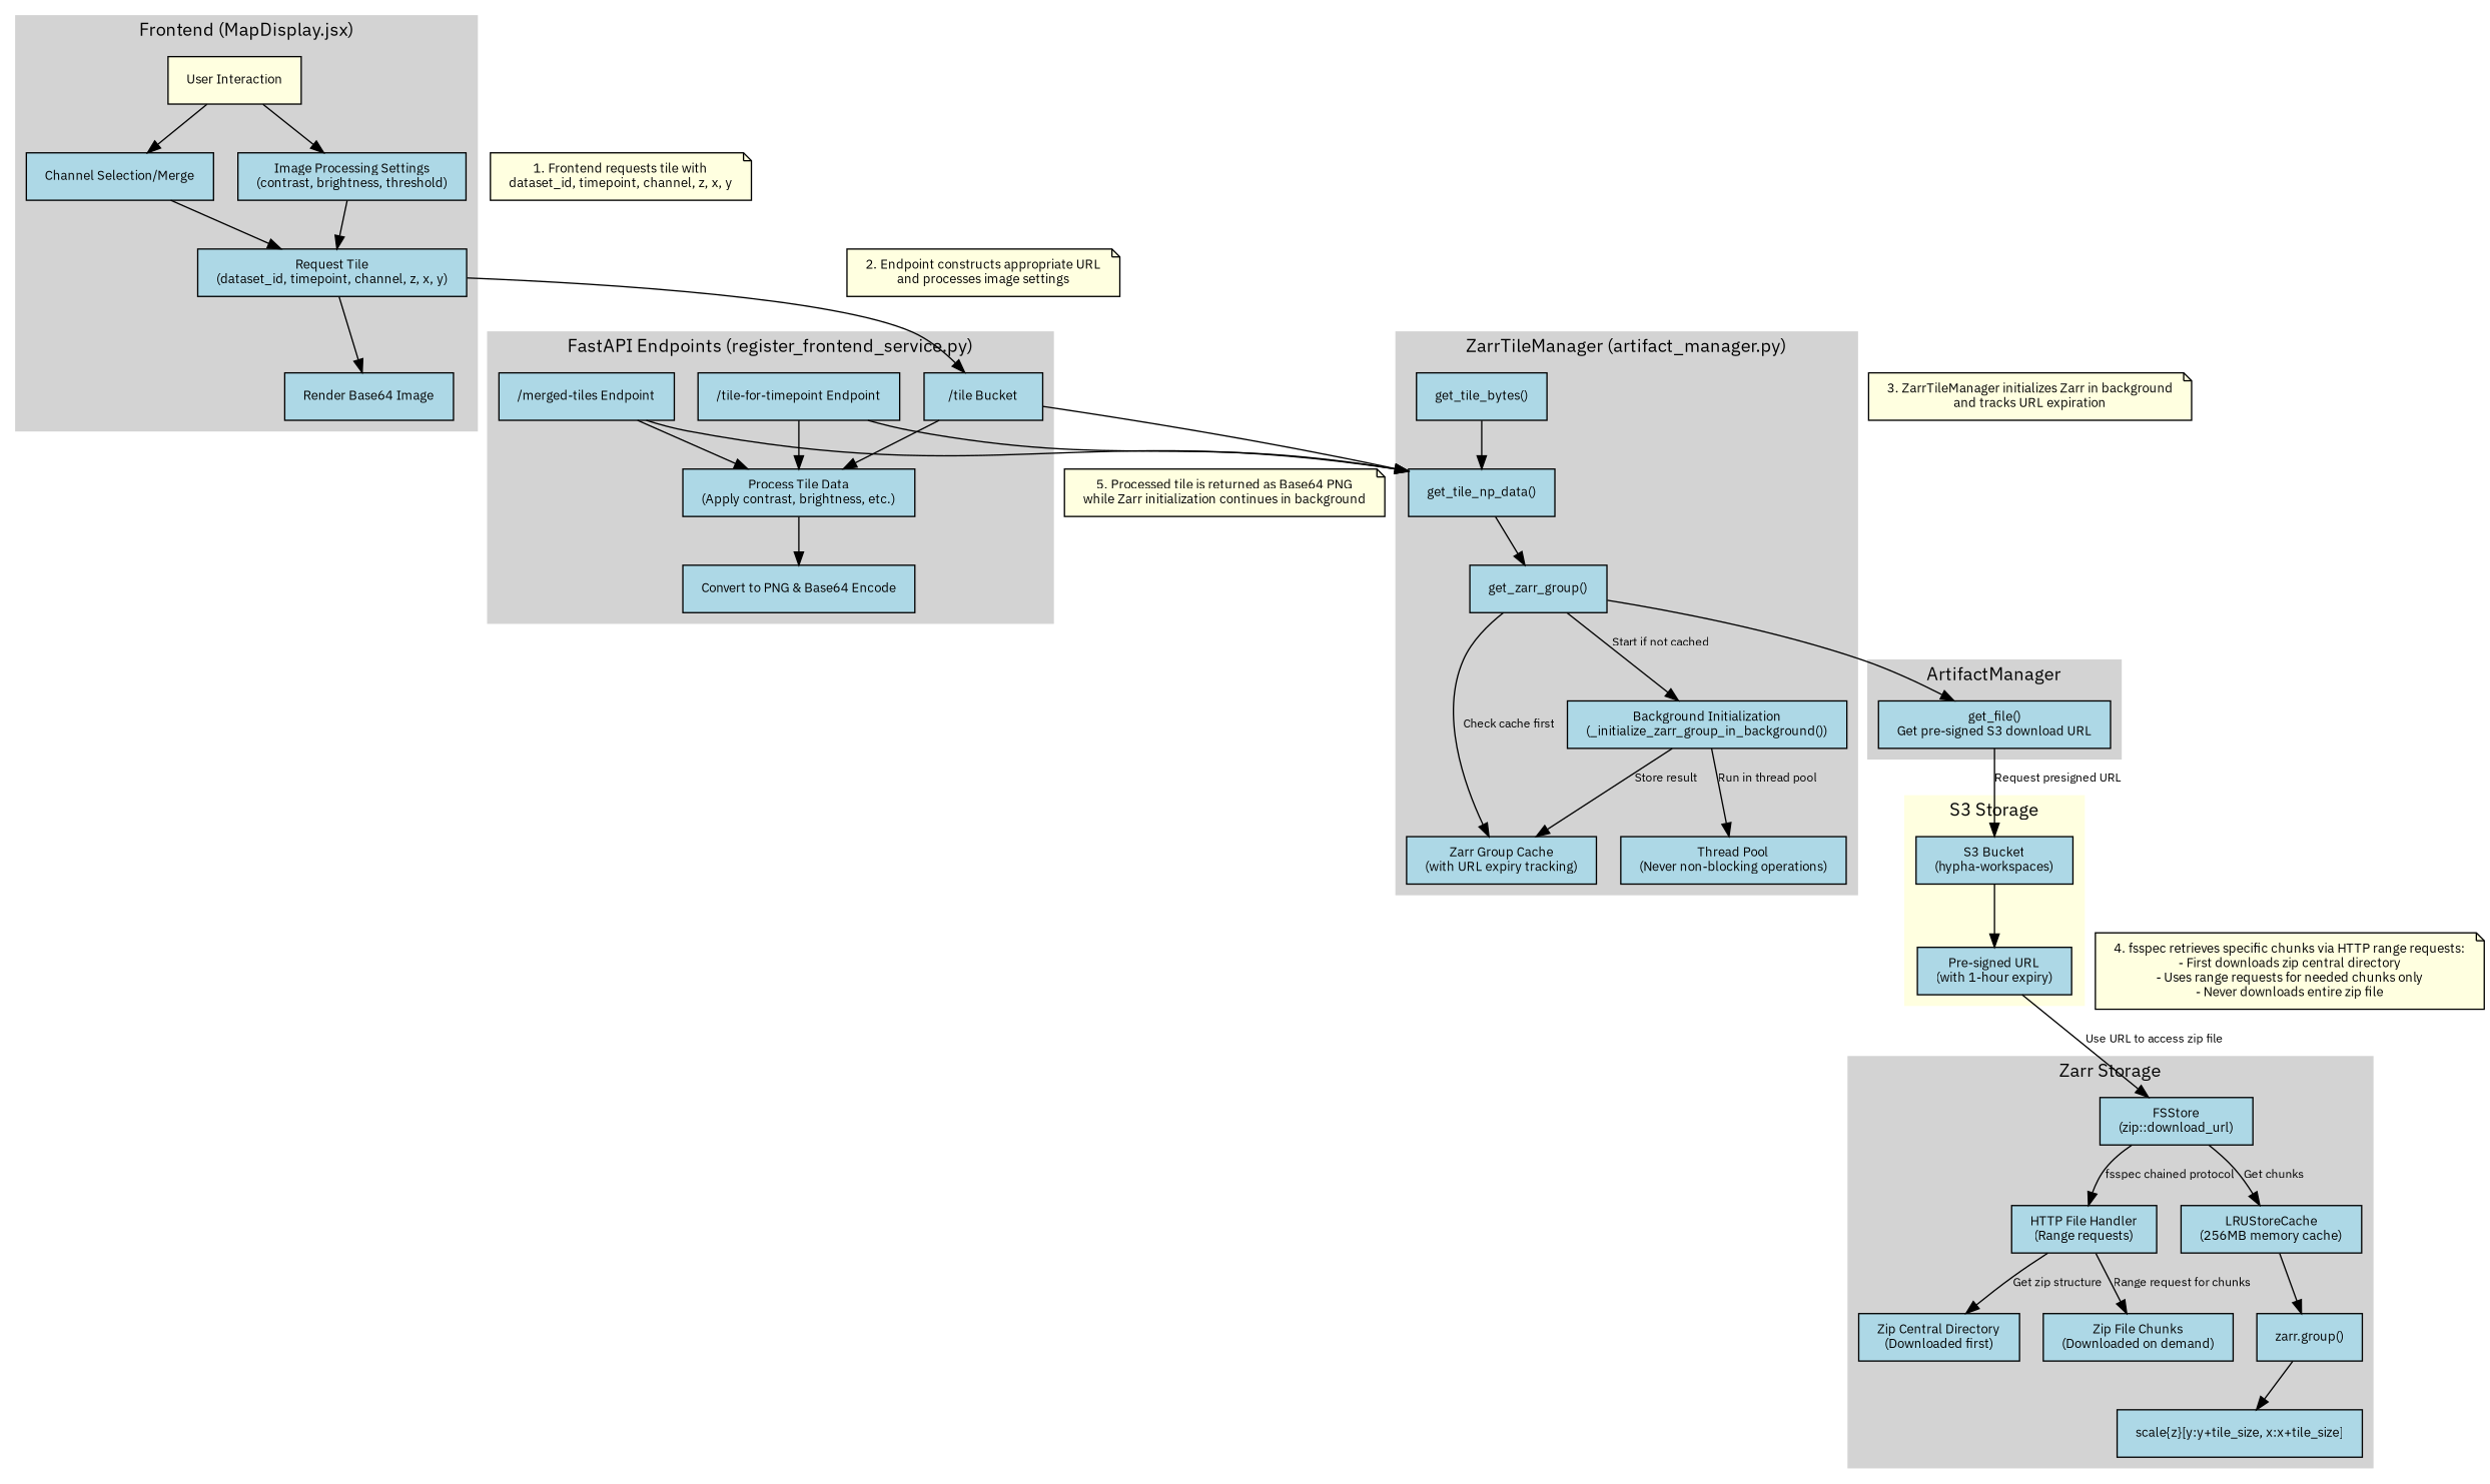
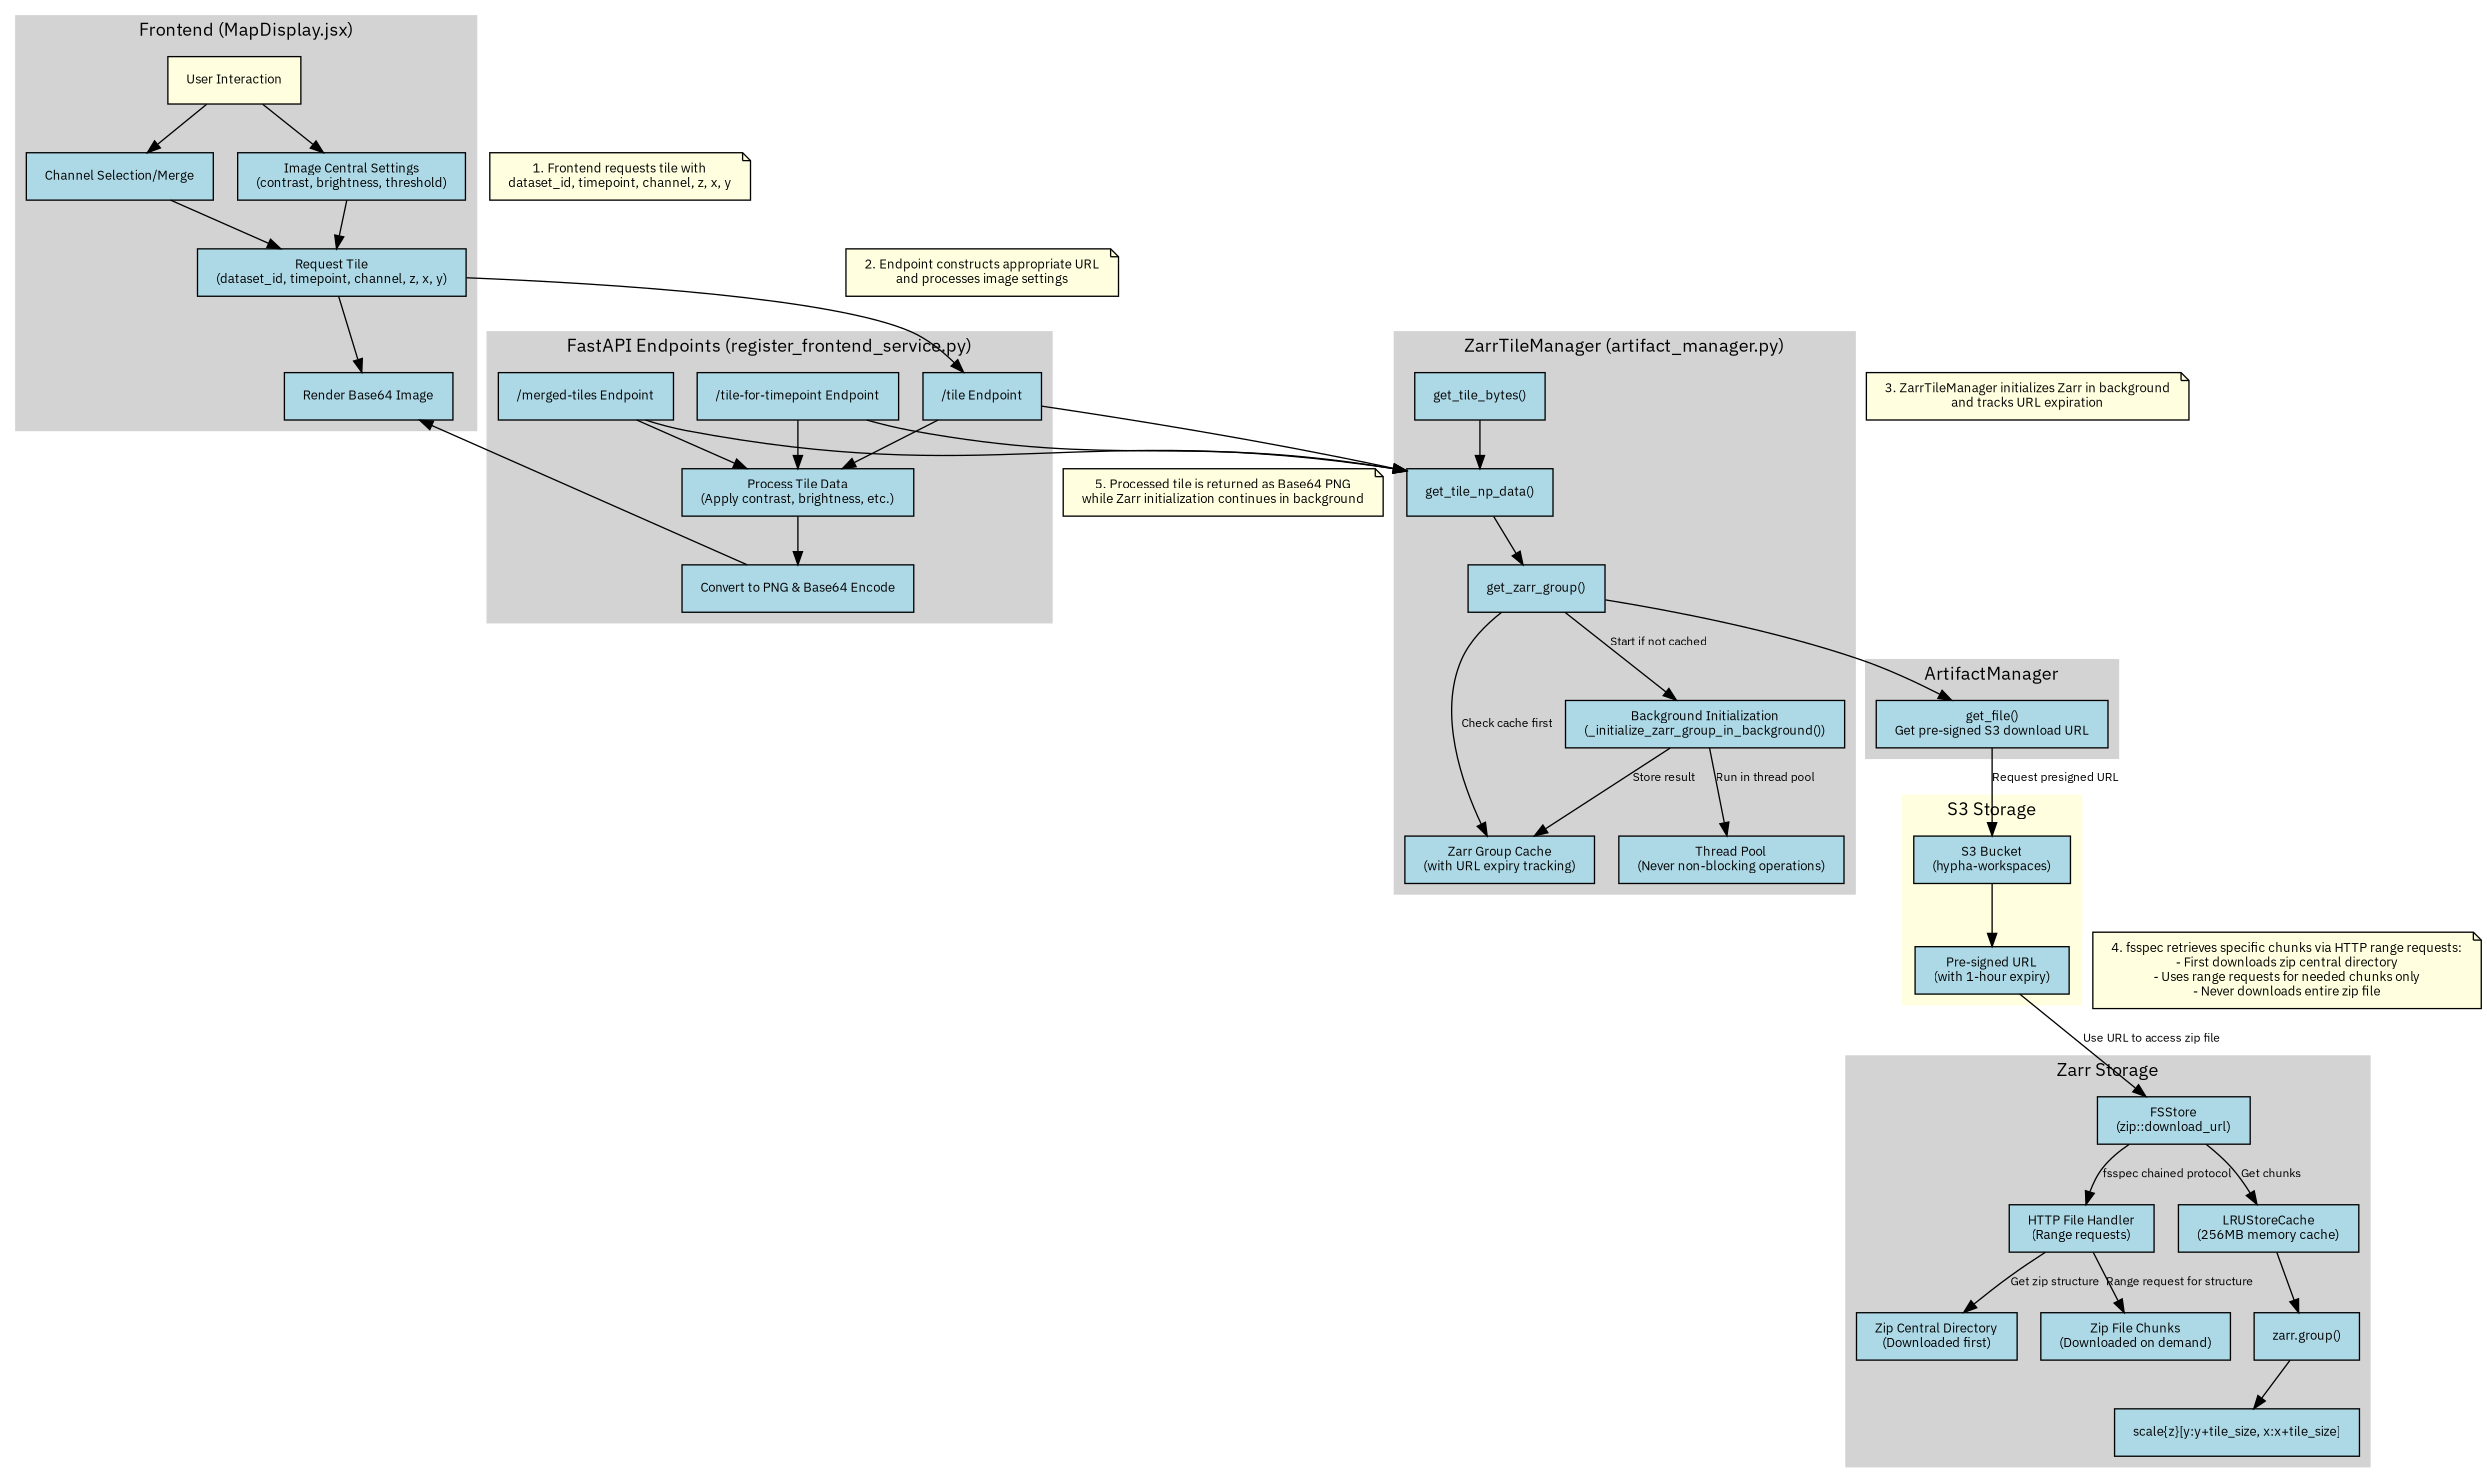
  digraph {
    fontname="IBM Plex Sans"
    rankdir=TB
    node [fillcolor=lightblue fontname="IBM Plex Sans" fontsize=10 margin="0.2,0.1" shape=box style=filled]
    edge [fontname="IBM Plex Sans" fontsize=9]
    n1 [fillcolor=lightyellow label="User Interaction"]
    n2 [label="Channel Selection/Merge"]
-   n3 [label="Image Processing Settings\n(contrast, brightness, threshold)"]
+   n3 [label="Image Central Settings\n(contrast, brightness, threshold)"]
    n4 [label="Request Tile\n(dataset_id, timepoint, channel, z, x, y)"]
    n5 [label="Render Base64 Image"]
-   n6 [label="/tile Bucket"]
+   n6 [label="/tile Endpoint"]
    n7 [label="Process Tile Data\n(Apply contrast, brightness, etc.)"]
    n8 [label="/merged-tiles Endpoint"]
    n9 [label="/tile-for-timepoint Endpoint"]
    n10 [label="Convert to PNG & Base64 Encode"]
    n11 [label="get_tile_bytes()"]
    n12 [label="get_tile_np_data()"]
    n13 [label="get_zarr_group()"]
    n14 [label="Zarr Group Cache\n(with URL expiry tracking)"]
    n15 [label="Background Initialization\n(_initialize_zarr_group_in_background())"]
    n16 [label="Thread Pool\n(Never non-blocking operations)"]
    n17 [label="get_file()\nGet pre-signed S3 download URL"]
    n18 [label="S3 Bucket\n(hypha-workspaces)"]
    n19 [label="Pre-signed URL\n(with 1-hour expiry)"]
    n20 [label="FSStore\n(zip::download_url)"]
    n21 [label="HTTP File Handler\n(Range requests)"]
    n22 [label="LRUStoreCache\n(256MB memory cache)"]
    n23 [label="Zip Central Directory\n(Downloaded first)"]
    n24 [label="Zip File Chunks\n(Downloaded on demand)"]
    n25 [label="zarr.group()"]
    n26 [label="scale{z}[y:y+tile_size, x:x+tile_size]"]
    n27 [fillcolor=lightyellow label="1. Frontend requests tile with\ndataset_id, timepoint, channel, z, x, y" shape=note]
    n28 [fillcolor=lightyellow label="2. Endpoint constructs appropriate URL\nand processes image settings" shape=note]
    n29 [fillcolor=lightyellow label="3. ZarrTileManager initializes Zarr in background\nand tracks URL expiration" shape=note]
    n30 [fillcolor=lightyellow label="4. fsspec retrieves specific chunks via HTTP range requests:\n- First downloads zip central directory\n- Uses range requests for needed chunks only\n- Never downloads entire zip file" shape=note]
    n31 [fillcolor=lightyellow label="5. Processed tile is returned as Base64 PNG\nwhile Zarr initialization continues in background" shape=note]
    subgraph cluster_1 {
      color=lightgrey
      label="Frontend (MapDisplay.jsx)"
      style=filled
      n1
      n2
      n3
      n4
      n5
    }
    subgraph cluster_2 {
      color=lightgrey
      label="FastAPI Endpoints (register_frontend_service.py)"
      style=filled
      n6
      n7
      n8
      n9
      n10
    }
    subgraph cluster_3 {
      color=lightgrey
      label="ZarrTileManager (artifact_manager.py)"
      style=filled
      n11
      n12
      n13
      n14
      n15
      n16
    }
    subgraph cluster_4 {
      color=lightgrey
      label=ArtifactManager
      style=filled
      n17
    }
    subgraph cluster_5 {
      color=lightyellow
      label="S3 Storage"
      style=filled
      n18
      n19
    }
    subgraph cluster_6 {
      color=lightgrey
      label="Zarr Storage"
      style=filled
      n20
      n21
      n22
      n23
      n24
      n25
      n26
    }
    n1 -> n2
    n1 -> n3
    n2 -> n4
    n3 -> n4
    n4 -> n5
    n4 -> n6
    n6 -> n7
    n6 -> n12
    n7 -> n10
    n8 -> n7
    n8 -> n12
    n9 -> n7
    n9 -> n12
+   n10 -> n5
    n11 -> n12
    n12 -> n13
    n13 -> n14 [label="Check cache first"]
    n13 -> n15 [label="Start if not cached"]
    n13 -> n17
    n15 -> n14 [label="Store result"]
    n15 -> n16 [label="Run in thread pool"]
    n17 -> n18 [label="Request presigned URL"]
    n18 -> n19
    n19 -> n20 [label="Use URL to access zip file"]
    n20 -> n21 [label="fsspec chained protocol"]
    n20 -> n22 [label="Get chunks"]
    n21 -> n23 [label="Get zip structure"]
-   n21 -> n24 [label="Range request for chunks"]
+   n21 -> n24 [label="Range request for structure"]
    n22 -> n25
    n25 -> n26
    n27 -> n4 [style=invis]
    n28 -> n6 [style=invis]
    n29 -> n12 [style=invis]
    n30 -> n20 [style=invis]
    n31 -> n10 [style=invis]
  }
